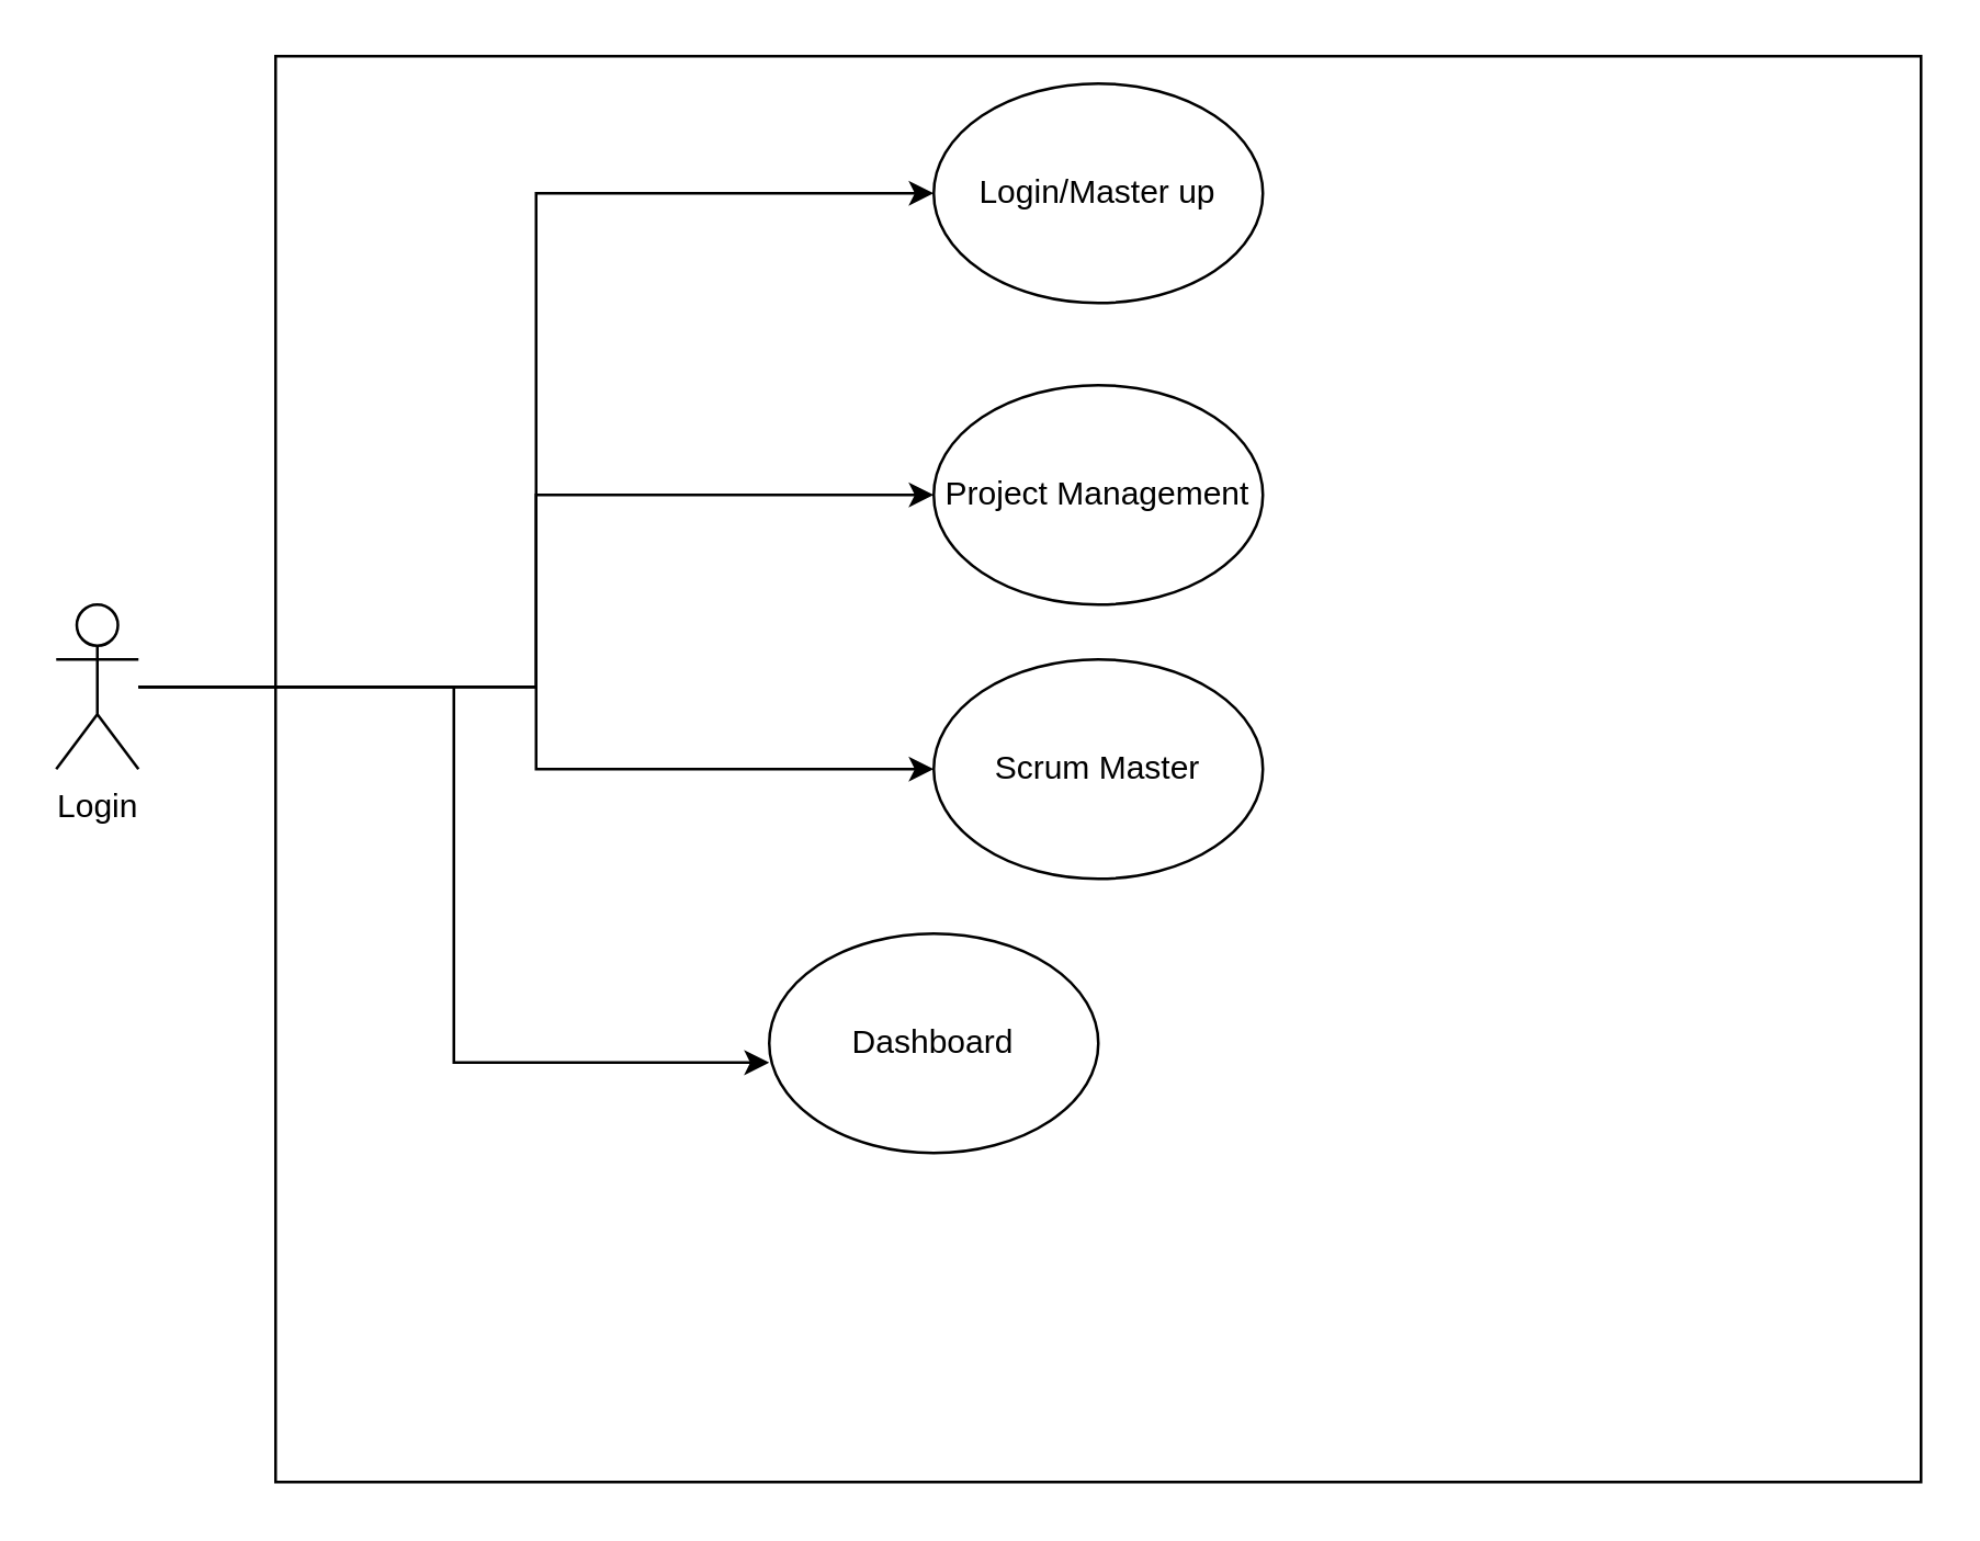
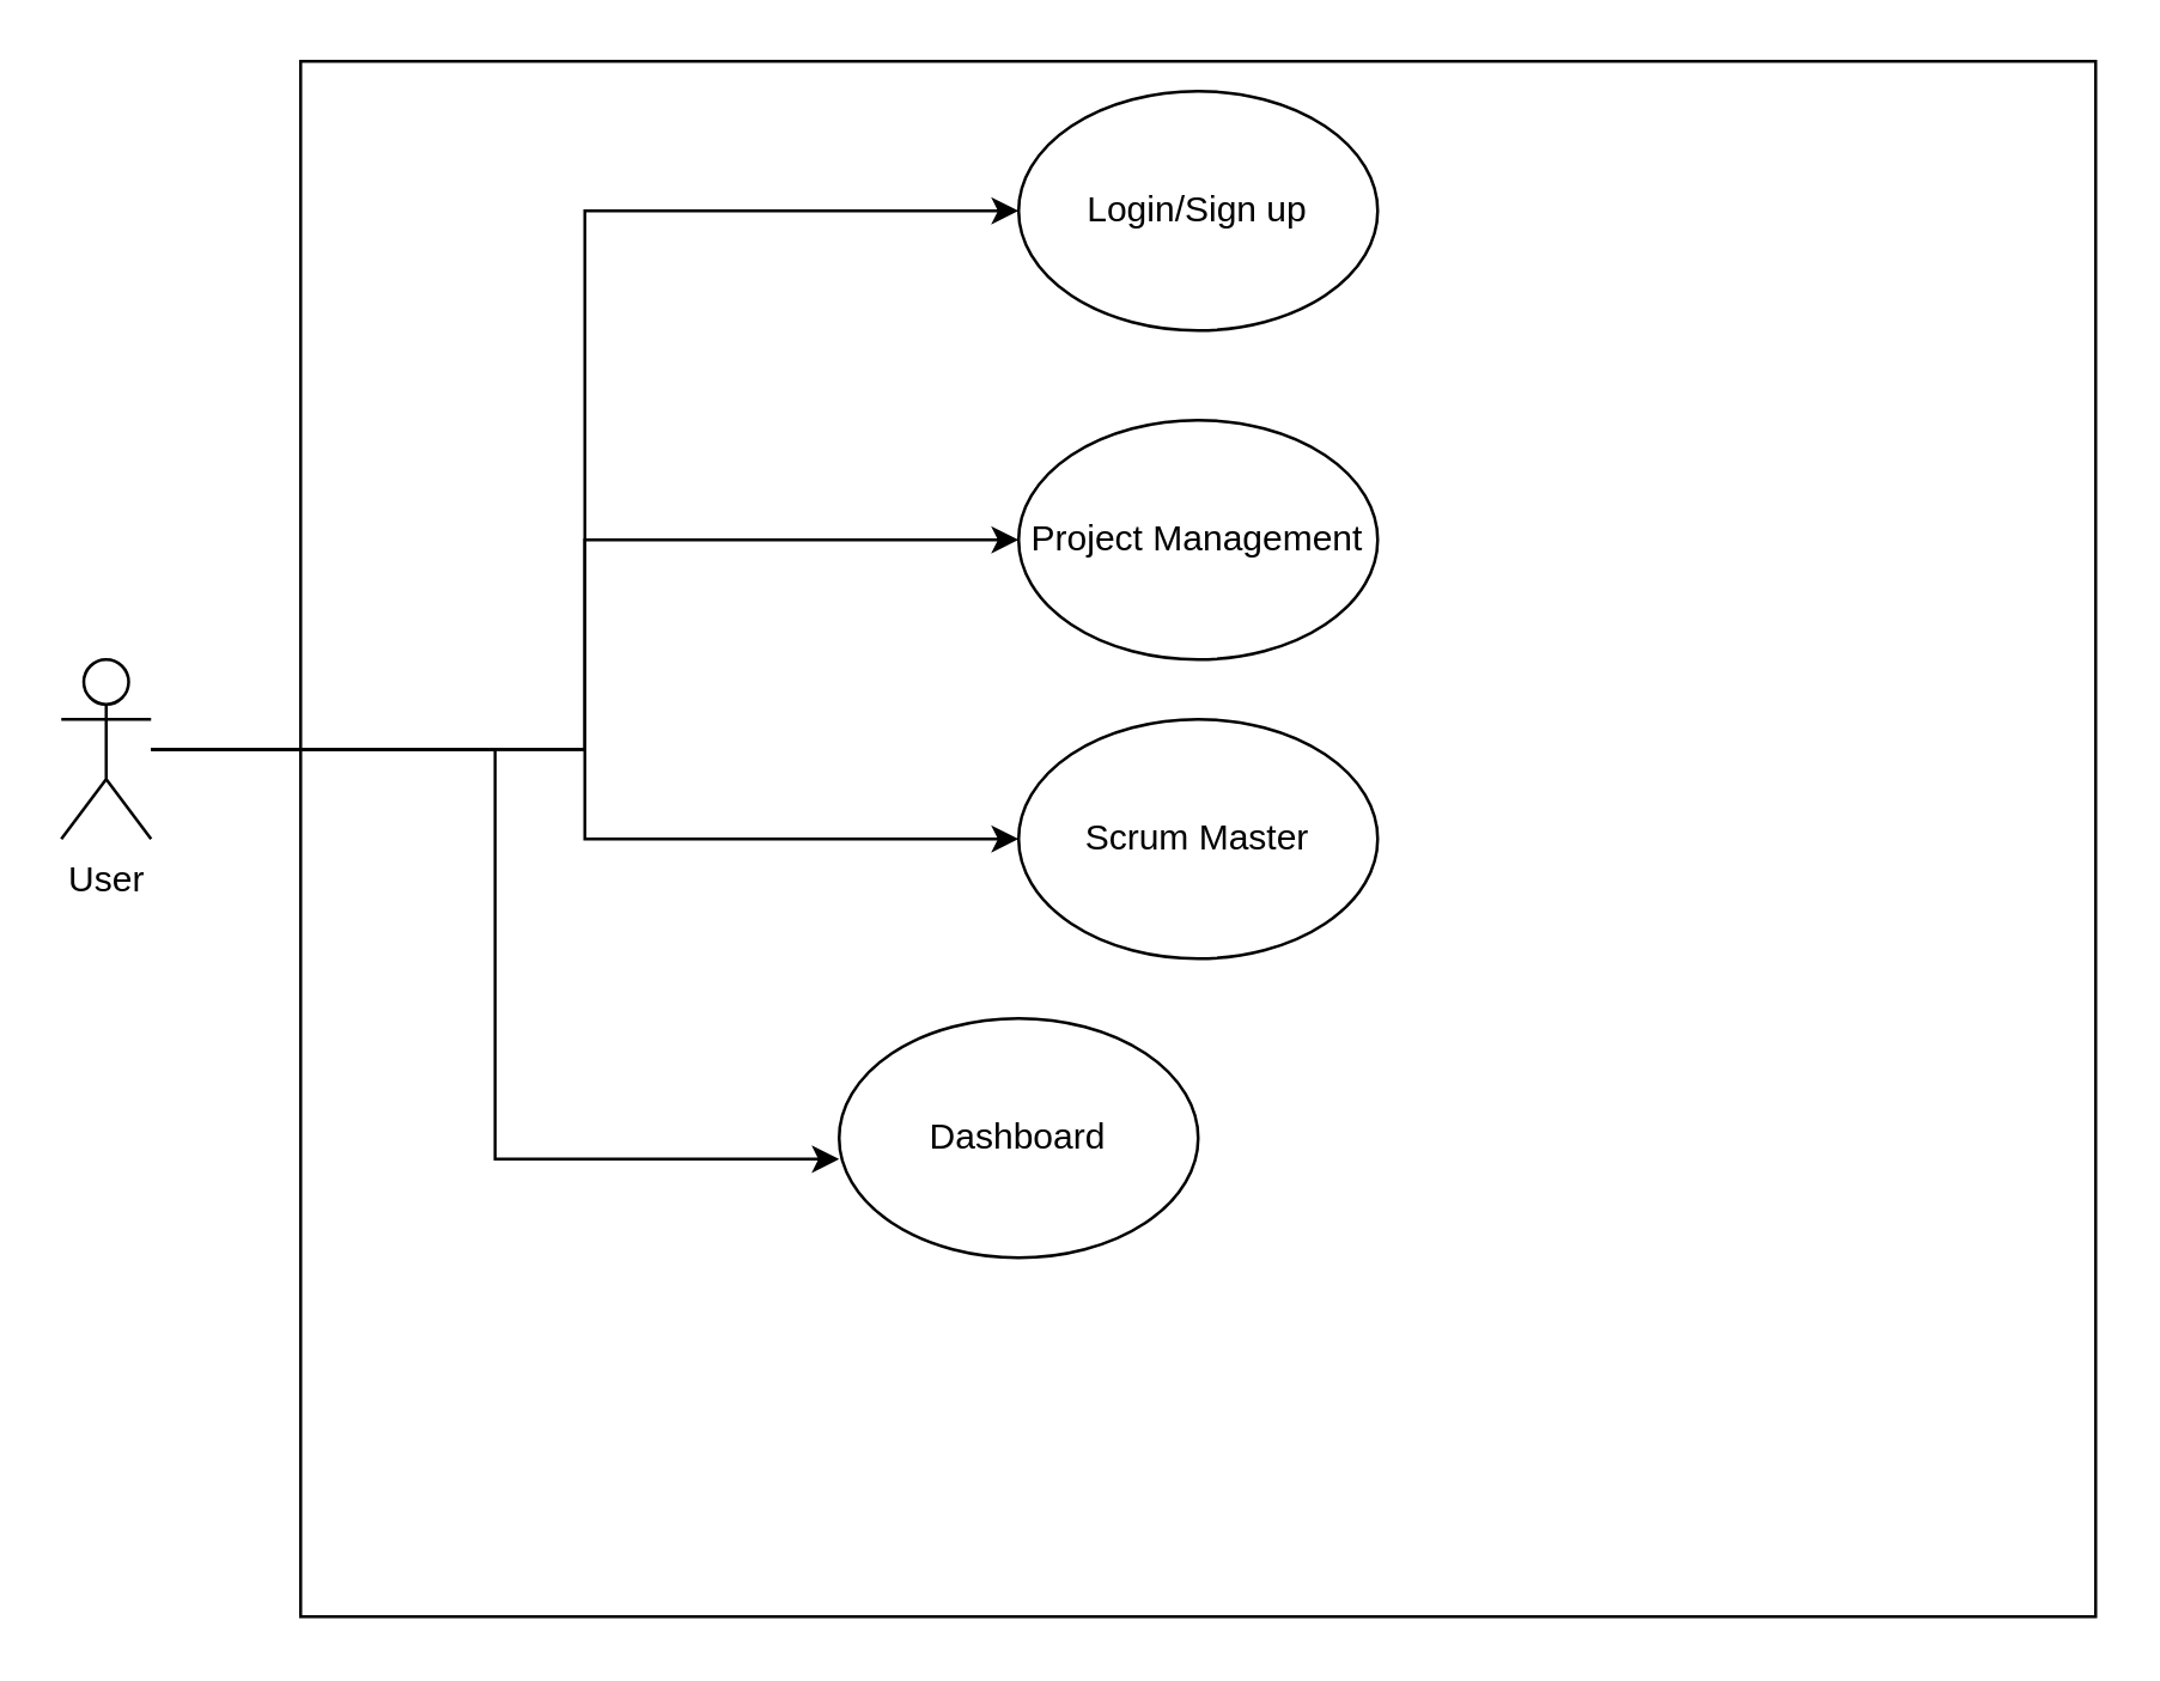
  <mxCell id="0" />
  <mxCell id="1" parent="0" />
  <mxCell id="2" value="" style="rounded=0;whiteSpace=wrap;html=1;" vertex="1" parent="1"><mxGeometry x="100" y="20" width="600" height="520" as="geometry" /></mxCell>
  <mxCell id="3" style="edgeStyle=orthogonalEdgeStyle;rounded=0;orthogonalLoop=1;jettySize=auto;html=1;entryX=0;entryY=0.5;entryDx=0;entryDy=0;" edge="1" parent="1" source="7" target="9"><mxGeometry relative="1" as="geometry"><Array as="points"><mxPoint x="195" y="250" /><mxPoint x="195" y="180" /></Array></mxGeometry></mxCell>
  <mxCell id="4" style="edgeStyle=orthogonalEdgeStyle;rounded=0;orthogonalLoop=1;jettySize=auto;html=1;entryX=0;entryY=0.5;entryDx=0;entryDy=0;" edge="1" parent="1" source="7" target="8"><mxGeometry relative="1" as="geometry" /></mxCell>
  <mxCell id="5" style="edgeStyle=orthogonalEdgeStyle;rounded=0;orthogonalLoop=1;jettySize=auto;html=1;entryX=0;entryY=0.5;entryDx=0;entryDy=0;" edge="1" parent="1" source="7" target="10"><mxGeometry relative="1" as="geometry" /></mxCell>
  <mxCell id="6" style="edgeStyle=orthogonalEdgeStyle;rounded=0;orthogonalLoop=1;jettySize=auto;html=1;entryX=0;entryY=0.588;entryDx=0;entryDy=0;entryPerimeter=0;" edge="1" parent="1" source="7" target="11"><mxGeometry relative="1" as="geometry" /></mxCell>
- <mxCell id="7" value="Login" style="shape=umlActor;verticalLabelPosition=bottom;labelBackgroundColor=#ffffff;verticalAlign=top;html=1;outlineConnect=0;" vertex="1" parent="1"><mxGeometry x="20" y="220" width="30" height="60" as="geometry" /></mxCell>
- <mxCell id="8" value="Login/Master up" style="ellipse;whiteSpace=wrap;html=1;" vertex="1" parent="1"><mxGeometry x="340" y="30" width="120" height="80" as="geometry" /></mxCell>
+ <mxCell id="7" value="User" style="shape=umlActor;verticalLabelPosition=bottom;labelBackgroundColor=#ffffff;verticalAlign=top;html=1;outlineConnect=0;" vertex="1" parent="1"><mxGeometry x="20" y="220" width="30" height="60" as="geometry" /></mxCell>
+ <mxCell id="8" value="Login/Sign up" style="ellipse;whiteSpace=wrap;html=1;" vertex="1" parent="1"><mxGeometry x="340" y="30" width="120" height="80" as="geometry" /></mxCell>
  <mxCell id="9" value="Project Management" style="ellipse;whiteSpace=wrap;html=1;" vertex="1" parent="1"><mxGeometry x="340" y="140" width="120" height="80" as="geometry" /></mxCell>
  <mxCell id="10" value="Scrum Master" style="ellipse;whiteSpace=wrap;html=1;" vertex="1" parent="1"><mxGeometry x="340" y="240" width="120" height="80" as="geometry" /></mxCell>
  <mxCell id="11" value="Dashboard" style="ellipse;whiteSpace=wrap;html=1;" vertex="1" parent="1"><mxGeometry x="280" y="340" width="120" height="80" as="geometry" /></mxCell>
